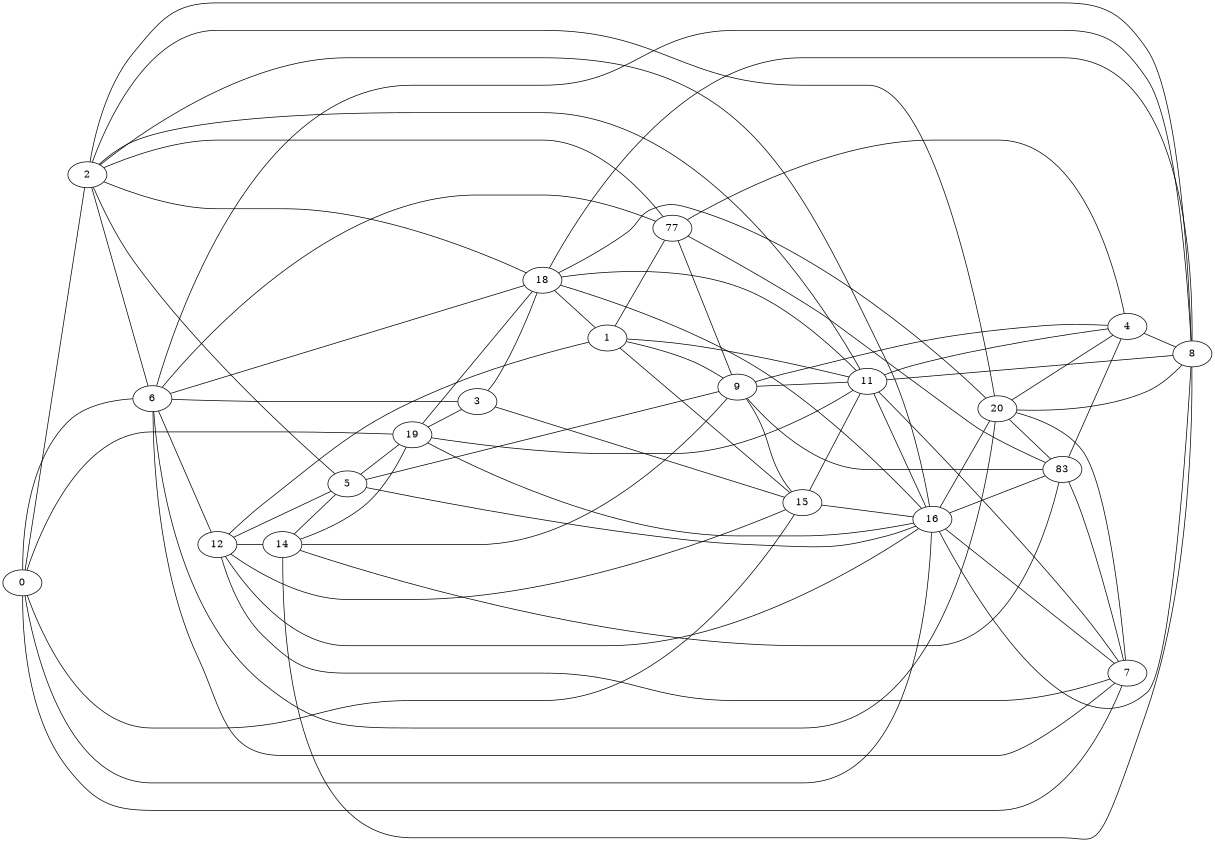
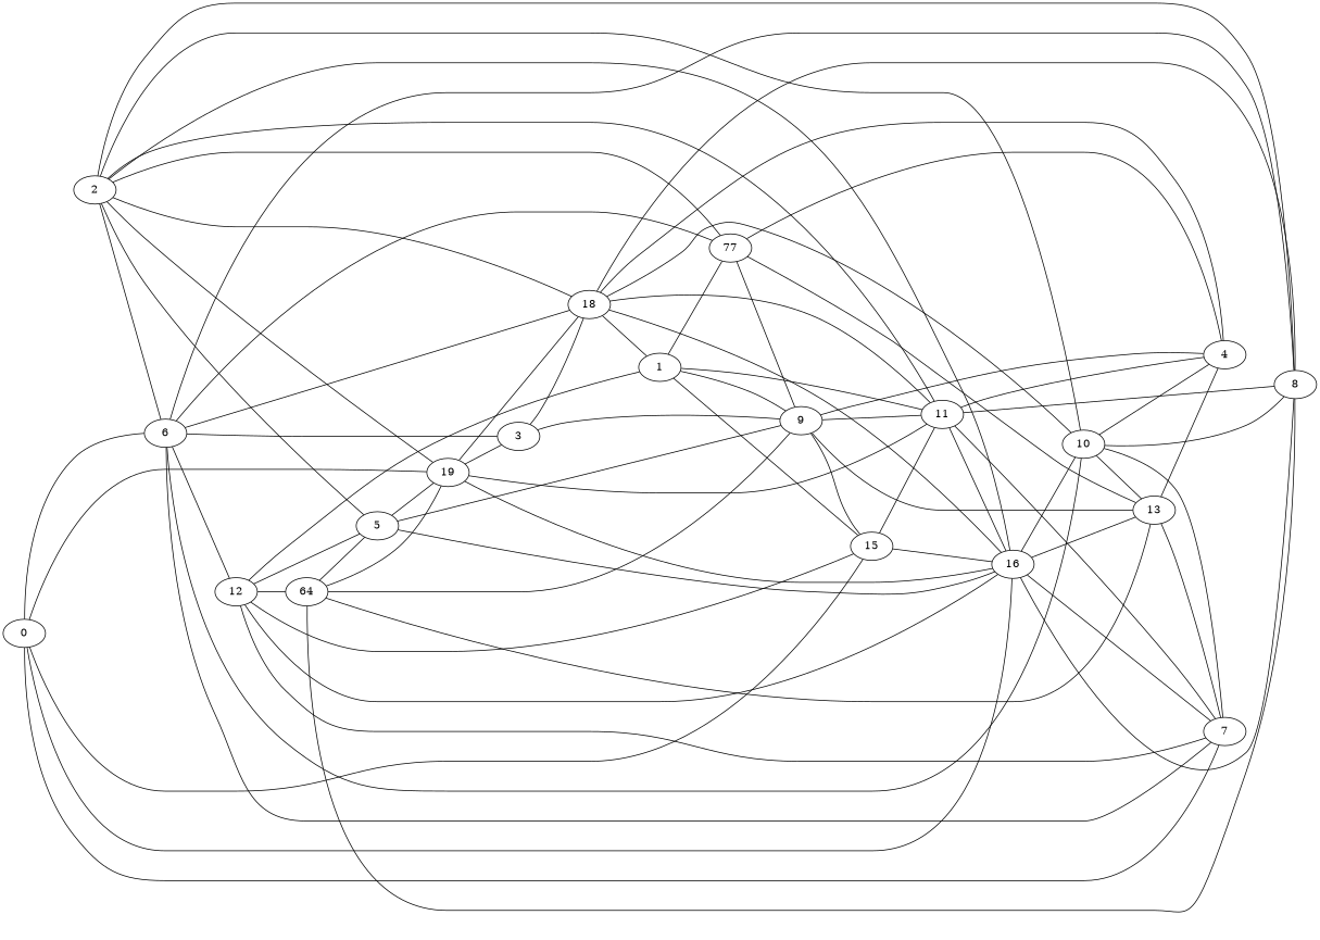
  graph {
    rankdir=LR
    0
    2
    6
    19
    n5 [label=77]
    16
    12
    7
-   10 [label=20]
+   10
    3
    18
-   14
+   14 [label=64]
    1
    9
    11
    15
    5
    4
    8
-   13 [label=83]
-   0 -- 2
+   13
+   19 -- 2
    0 -- 6
    0 -- 19
    2 -- 6
    2 -- n5
    2 -- 16
    6 -- 12
    6 -- 7
    6 -- 10
    19 -- 16
    19 -- 3
    19 -- 18
    19 -- 14
    n5 -- 6
    n5 -- 9
    16 -- 0
    16 -- 12
    16 -- 7
    16 -- 10
    16 -- 15
    16 -- 5
    16 -- 8
    16 -- 13
    12 -- 14
    12 -- 15
    7 -- 0
    7 -- 12
    7 -- 11
    10 -- 2
    10 -- 7
    10 -- 4
    10 -- 8
    10 -- 13
    3 -- 6
    3 -- 18
-   3 -- 15
+   3 -- 9
    18 -- 2
    18 -- 6
    18 -- 16
    18 -- 10
    18 -- 1
    14 -- 5
    1 -- n5
    1 -- 12
    1 -- 9
    1 -- 11
    9 -- 14
    9 -- 15
    9 -- 5
    11 -- 2
    11 -- 19
    11 -- 16
    11 -- 18
    11 -- 9
    11 -- 4
    15 -- 0
    15 -- 1
    15 -- 11
    5 -- 2
    5 -- 19
    5 -- 12
    4 -- n5
-   4 -- 8
+   4 -- 18
    4 -- 9
    8 -- 2
    8 -- 6
    8 -- 18
    8 -- 14
    8 -- 11
    13 -- n5
    13 -- 7
    13 -- 14
    13 -- 9
    13 -- 4
  }
